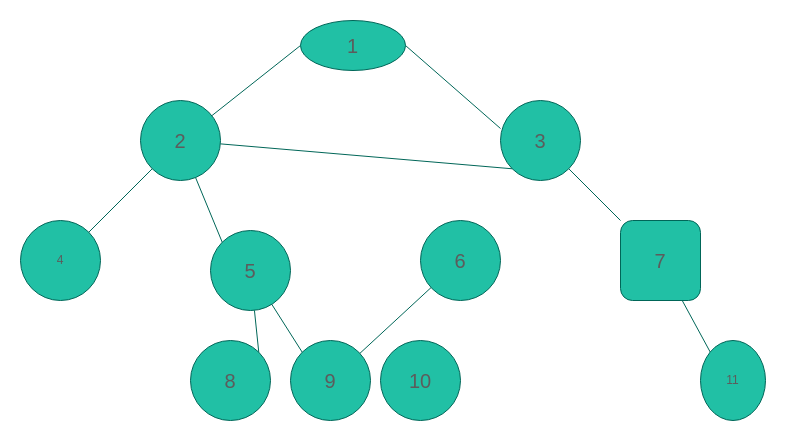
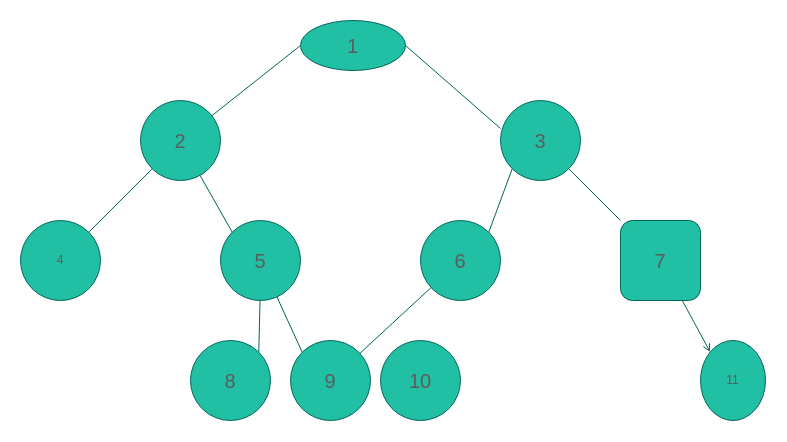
  <mxCell id="0" />
  <mxCell id="1" parent="0" />
  <mxCell id="2" value="1" style="ellipse;whiteSpace=wrap;html=1;aspect=fixed;labelBackgroundColor=none;fillColor=#21C0A5;strokeColor=#006658;fontColor=#5C5C5C;fontSize=20;" parent="1" vertex="1"><mxGeometry x="300" y="20" width="105" height="50" as="geometry" /></mxCell>
  <mxCell id="3" style="rounded=0;orthogonalLoop=1;jettySize=auto;html=1;entryX=1;entryY=0;entryDx=0;entryDy=0;startArrow=none;startFill=0;endArrow=none;labelBackgroundColor=none;fontColor=default;strokeColor=#006658;fontSize=20;" parent="1" source="5" target="9" edge="1"><mxGeometry relative="1" as="geometry" /></mxCell>
  <mxCell id="4" style="rounded=0;orthogonalLoop=1;jettySize=auto;html=1;entryX=0;entryY=0;entryDx=0;entryDy=0;fontColor=default;startArrow=none;startFill=0;endArrow=none;labelBackgroundColor=none;strokeColor=#006658;fontSize=20;" parent="1" source="5" target="12" edge="1"><mxGeometry relative="1" as="geometry" /></mxCell>
  <mxCell id="5" value="2" style="ellipse;whiteSpace=wrap;html=1;aspect=fixed;labelBackgroundColor=none;fillColor=#21C0A5;strokeColor=#006658;fontColor=#5C5C5C;fontSize=20;" parent="1" vertex="1"><mxGeometry x="140" y="100" width="80" height="80" as="geometry" /></mxCell>
- <mxCell id="6" style="rounded=0;orthogonalLoop=1;jettySize=auto;html=1;fontColor=default;exitX=0;exitY=1;exitDx=0;exitDy=0;startArrow=none;startFill=0;endArrow=none;labelBackgroundColor=none;strokeColor=#006658;fontSize=20;" parent="1" source="8" target="5" edge="1"><mxGeometry relative="1" as="geometry" /></mxCell>
+ <mxCell id="6" style="rounded=0;orthogonalLoop=1;jettySize=auto;html=1;entryX=1;entryY=0;entryDx=0;entryDy=0;fontColor=default;exitX=0;exitY=1;exitDx=0;exitDy=0;startArrow=none;startFill=0;endArrow=none;labelBackgroundColor=none;strokeColor=#006658;fontSize=20;" parent="1" source="8" target="14" edge="1"><mxGeometry relative="1" as="geometry" /></mxCell>
  <mxCell id="7" style="rounded=0;orthogonalLoop=1;jettySize=auto;html=1;entryX=0;entryY=0;entryDx=0;entryDy=0;fontColor=default;exitX=1;exitY=1;exitDx=0;exitDy=0;startArrow=none;startFill=0;endArrow=none;labelBackgroundColor=none;strokeColor=#006658;fontSize=20;" parent="1" source="8" target="16" edge="1"><mxGeometry relative="1" as="geometry" /></mxCell>
  <mxCell id="8" value="3" style="ellipse;whiteSpace=wrap;html=1;aspect=fixed;labelBackgroundColor=none;fillColor=#21C0A5;strokeColor=#006658;fontColor=#5C5C5C;fontSize=20;" parent="1" vertex="1"><mxGeometry x="500" y="100" width="80" height="80" as="geometry" /></mxCell>
  <mxCell id="9" value="4" style="ellipse;whiteSpace=wrap;html=1;aspect=fixed;labelBackgroundColor=none;fillColor=#21C0A5;strokeColor=#006658;fontColor=#5C5C5C;" parent="1" vertex="1"><mxGeometry x="20" y="220" width="80" height="80" as="geometry" /></mxCell>
  <mxCell id="10" style="rounded=0;orthogonalLoop=1;jettySize=auto;html=1;entryX=1;entryY=0;entryDx=0;entryDy=0;fontColor=default;startArrow=none;startFill=0;endArrow=none;labelBackgroundColor=none;strokeColor=#006658;fontSize=20;" parent="1" source="12" target="18" edge="1"><mxGeometry relative="1" as="geometry" /></mxCell>
  <mxCell id="11" style="rounded=0;orthogonalLoop=1;jettySize=auto;html=1;entryX=0;entryY=0;entryDx=0;entryDy=0;fontColor=default;startArrow=none;startFill=0;endArrow=none;labelBackgroundColor=none;strokeColor=#006658;fontSize=20;" parent="1" source="12" target="20" edge="1"><mxGeometry relative="1" as="geometry" /></mxCell>
- <mxCell id="12" value="5" style="ellipse;whiteSpace=wrap;html=1;aspect=fixed;labelBackgroundColor=none;fillColor=#21C0A5;strokeColor=#006658;fontColor=#5C5C5C;fontSize=20;" parent="1" vertex="1"><mxGeometry x="210" y="230" width="80" height="80" as="geometry" /></mxCell>
+ <mxCell id="12" value="5" style="ellipse;whiteSpace=wrap;html=1;aspect=fixed;labelBackgroundColor=none;fillColor=#21C0A5;strokeColor=#006658;fontColor=#5C5C5C;fontSize=20;" parent="1" vertex="1"><mxGeometry x="220" y="220" width="80" height="80" as="geometry" /></mxCell>
  <mxCell id="13" style="rounded=0;orthogonalLoop=1;jettySize=auto;html=1;fontColor=default;startArrow=none;startFill=0;endArrow=none;labelBackgroundColor=none;strokeColor=#006658;fontSize=20;" parent="1" source="14" target="20" edge="1"><mxGeometry relative="1" as="geometry" /></mxCell>
  <mxCell id="14" value="6" style="ellipse;whiteSpace=wrap;html=1;aspect=fixed;labelBackgroundColor=none;fillColor=#21C0A5;strokeColor=#006658;fontColor=#5C5C5C;fontSize=20;" parent="1" vertex="1"><mxGeometry x="420" y="220" width="80" height="80" as="geometry" /></mxCell>
- <mxCell id="15" style="rounded=0;orthogonalLoop=1;jettySize=auto;html=1;entryX=0;entryY=0;entryDx=0;entryDy=0;fontColor=default;startArrow=none;startFill=0;endArrow=none;labelBackgroundColor=none;strokeColor=#006658;fontSize=20;" parent="1" source="16" target="17" edge="1"><mxGeometry relative="1" as="geometry" /></mxCell>
+ <mxCell id="15" style="rounded=0;orthogonalLoop=1;jettySize=auto;html=1;entryX=0;entryY=0;entryDx=0;entryDy=0;fontColor=default;startArrow=none;startFill=0;endArrow=open;labelBackgroundColor=none;strokeColor=#006658;fontSize=20;" parent="1" source="16" target="17" edge="1"><mxGeometry relative="1" as="geometry" /></mxCell>
  <mxCell id="16" value="7" style="whiteSpace=wrap;html=1;aspect=fixed;labelBackgroundColor=none;fillColor=#21C0A5;strokeColor=#006658;fontColor=#5C5C5C;fontSize=20;rounded=1;" parent="1" vertex="1"><mxGeometry x="620" y="220" width="80" height="80" as="geometry" /></mxCell>
  <mxCell id="17" value="11" style="ellipse;whiteSpace=wrap;html=1;aspect=fixed;labelBackgroundColor=none;fillColor=#21C0A5;strokeColor=#006658;fontColor=#5C5C5C;" parent="1" vertex="1"><mxGeometry x="700" y="340" width="65" height="80" as="geometry" /></mxCell>
  <mxCell id="18" value="8" style="ellipse;whiteSpace=wrap;html=1;aspect=fixed;labelBackgroundColor=none;fillColor=#21C0A5;strokeColor=#006658;fontColor=#5C5C5C;fontSize=20;" parent="1" vertex="1"><mxGeometry x="190" y="340" width="80" height="80" as="geometry" /></mxCell>
  <mxCell id="19" value="10" style="ellipse;whiteSpace=wrap;html=1;aspect=fixed;labelBackgroundColor=none;fillColor=#21C0A5;strokeColor=#006658;fontColor=#5C5C5C;fontSize=20;" parent="1" vertex="1"><mxGeometry x="380" y="340" width="80" height="80" as="geometry" /></mxCell>
  <mxCell id="20" value="9" style="ellipse;whiteSpace=wrap;html=1;aspect=fixed;labelBackgroundColor=none;fillColor=#21C0A5;strokeColor=#006658;fontColor=#5C5C5C;fontSize=20;" parent="1" vertex="1"><mxGeometry x="290" y="340" width="80" height="80" as="geometry" /></mxCell>
  <mxCell id="21" value="" style="endArrow=none;html=1;rounded=0;entryX=0;entryY=0.5;entryDx=0;entryDy=0;labelBackgroundColor=none;fontColor=default;strokeColor=#006658;fontSize=20;" parent="1" source="5" target="2" edge="1"><mxGeometry width="50" height="50" relative="1" as="geometry"><mxPoint x="270" y="80" as="sourcePoint" /><mxPoint x="320" y="30" as="targetPoint" /></mxGeometry></mxCell>
  <mxCell id="22" value="" style="endArrow=none;html=1;rounded=0;exitX=1;exitY=0.5;exitDx=0;exitDy=0;entryX=0;entryY=0.35;entryDx=0;entryDy=0;entryPerimeter=0;labelBackgroundColor=none;fontColor=default;strokeColor=#006658;fontSize=20;" parent="1" source="2" target="8" edge="1"><mxGeometry width="50" height="50" relative="1" as="geometry"><mxPoint x="470" y="60" as="sourcePoint" /><mxPoint x="520" y="10" as="targetPoint" /></mxGeometry></mxCell>
